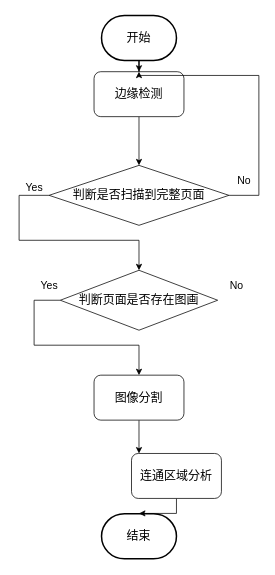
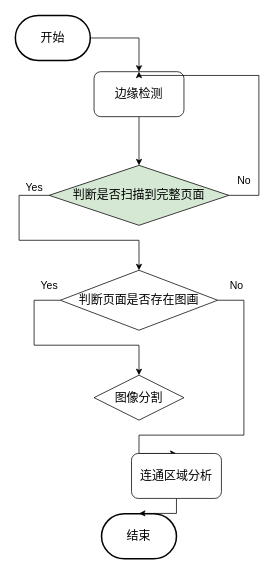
  <mxCell id="0" />
  <mxCell id="1" parent="0" />
  <mxCell id="2" value="" style="edgeStyle=orthogonalEdgeStyle;rounded=0;orthogonalLoop=1;jettySize=auto;html=1;fontSize=16;" edge="1" parent="1" source="3" target="6"><mxGeometry relative="1" as="geometry" /></mxCell>
- <mxCell id="3" value="开始" style="strokeWidth=2;html=1;shape=mxgraph.flowchart.terminator;whiteSpace=wrap;fontSize=16;" vertex="1" parent="1"><mxGeometry x="135" y="20" width="100" height="60" as="geometry" /></mxCell>
+ <mxCell id="3" value="开始" style="strokeWidth=2;html=1;shape=mxgraph.flowchart.terminator;whiteSpace=wrap;fontSize=16;" vertex="1" parent="1"><mxGeometry x="20" y="20" width="100" height="60" as="geometry" /></mxCell>
  <mxCell id="4" value="结束" style="strokeWidth=2;html=1;shape=mxgraph.flowchart.terminator;whiteSpace=wrap;fontSize=16;" vertex="1" parent="1"><mxGeometry x="135" y="685" width="100" height="60" as="geometry" /></mxCell>
  <mxCell id="5" value="" style="edgeStyle=orthogonalEdgeStyle;rounded=0;orthogonalLoop=1;jettySize=auto;html=1;" edge="1" parent="1" source="6" target="16"><mxGeometry relative="1" as="geometry" /></mxCell>
  <mxCell id="6" value="边缘检测" style="rounded=1;whiteSpace=wrap;html=1;fontSize=16;" vertex="1" parent="1"><mxGeometry x="125" y="95" width="120" height="60" as="geometry" /></mxCell>
  <mxCell id="7" style="edgeStyle=orthogonalEdgeStyle;rounded=0;orthogonalLoop=1;jettySize=auto;html=1;entryX=0.5;entryY=0;entryDx=0;entryDy=0;fontSize=16;" edge="1" parent="1" source="9" target="11"><mxGeometry relative="1" as="geometry"><Array as="points"><mxPoint x="45" y="400" /><mxPoint x="45" y="460" /><mxPoint x="185" y="460" /></Array></mxGeometry></mxCell>
+ <mxCell id="8" style="edgeStyle=orthogonalEdgeStyle;rounded=0;orthogonalLoop=1;jettySize=auto;html=1;entryX=0.5;entryY=0;entryDx=0;entryDy=0;fontSize=16;" edge="1" parent="1" source="9" target="13"><mxGeometry relative="1" as="geometry"><mxPoint x="185" y="600" as="targetPoint" /><Array as="points"><mxPoint x="325" y="400" /><mxPoint x="325" y="580" /><mxPoint x="185" y="580" /></Array></mxGeometry></mxCell>
  <mxCell id="9" value="判断页面是否存在图画" style="rhombus;whiteSpace=wrap;html=1;fontSize=16;" vertex="1" parent="1"><mxGeometry x="80" y="360" width="210" height="80" as="geometry" /></mxCell>
- <mxCell id="10" value="" style="edgeStyle=orthogonalEdgeStyle;rounded=0;orthogonalLoop=1;jettySize=auto;html=1;fontSize=16;" edge="1" parent="1" source="11" target="13"><mxGeometry relative="1" as="geometry"><Array as="points"><mxPoint x="185" y="610" /><mxPoint x="185" y="610" /></Array></mxGeometry></mxCell>
- <mxCell id="11" value="图像分割" style="rounded=1;whiteSpace=wrap;html=1;fontSize=16;" vertex="1" parent="1"><mxGeometry x="125" y="500" width="120" height="60" as="geometry" /></mxCell>
+ <mxCell id="11" value="图像分割" style="rhombus;whiteSpace=wrap;html=1;fontSize=16;" vertex="1" parent="1"><mxGeometry x="125" y="500" width="120" height="60" as="geometry" /></mxCell>
  <mxCell id="12" value="" style="edgeStyle=orthogonalEdgeStyle;rounded=0;orthogonalLoop=1;jettySize=auto;html=1;fontSize=16;" edge="1" parent="1" source="13" target="4"><mxGeometry relative="1" as="geometry" /></mxCell>
  <mxCell id="13" value="连通区域分析" style="rounded=1;whiteSpace=wrap;html=1;fontSize=16;" vertex="1" parent="1"><mxGeometry x="175" y="604.5" width="120" height="60" as="geometry" /></mxCell>
  <mxCell id="14" style="edgeStyle=orthogonalEdgeStyle;rounded=0;orthogonalLoop=1;jettySize=auto;html=1;entryX=0.5;entryY=0;entryDx=0;entryDy=0;" edge="1" parent="1" source="16" target="9"><mxGeometry relative="1" as="geometry"><Array as="points"><mxPoint x="25" y="260" /><mxPoint x="25" y="320" /><mxPoint x="185" y="320" /></Array></mxGeometry></mxCell>
  <mxCell id="15" style="edgeStyle=orthogonalEdgeStyle;rounded=0;orthogonalLoop=1;jettySize=auto;html=1;entryX=0.5;entryY=0;entryDx=0;entryDy=0;" edge="1" parent="1" source="16" target="6"><mxGeometry relative="1" as="geometry"><mxPoint x="185" y="110" as="targetPoint" /><Array as="points"><mxPoint x="345" y="260" /><mxPoint x="345" y="100" /><mxPoint x="185" y="100" /></Array></mxGeometry></mxCell>
- <mxCell id="16" value="判断是否扫描到完整页面" style="rhombus;whiteSpace=wrap;html=1;fontSize=16;" vertex="1" parent="1"><mxGeometry x="65" y="220" width="240" height="80" as="geometry" /></mxCell>
+ <mxCell id="16" value="判断是否扫描到完整页面" style="rhombus;whiteSpace=wrap;html=1;fontSize=16;fillColor=#d5e8d4;" vertex="1" parent="1"><mxGeometry x="65" y="220" width="240" height="80" as="geometry" /></mxCell>
  <mxCell id="17" value="Yes" style="text;html=1;align=center;verticalAlign=middle;resizable=0;points=[];autosize=1;strokeColor=none;fillColor=none;fontSize=14;" vertex="1" parent="1"><mxGeometry x="20" y="235" width="50" height="30" as="geometry" /></mxCell>
  <mxCell id="18" value="No" style="text;html=1;align=center;verticalAlign=middle;resizable=0;points=[];autosize=1;strokeColor=none;fillColor=none;fontSize=14;" vertex="1" parent="1"><mxGeometry x="305" y="225" width="40" height="30" as="geometry" /></mxCell>
  <mxCell id="19" value="Yes" style="text;html=1;align=center;verticalAlign=middle;resizable=0;points=[];autosize=1;strokeColor=none;fillColor=none;fontSize=14;" vertex="1" parent="1"><mxGeometry x="40" y="365" width="50" height="30" as="geometry" /></mxCell>
  <mxCell id="20" value="No" style="text;html=1;align=center;verticalAlign=middle;resizable=0;points=[];autosize=1;strokeColor=none;fillColor=none;fontSize=14;" vertex="1" parent="1"><mxGeometry x="295" y="365" width="40" height="30" as="geometry" /></mxCell>
